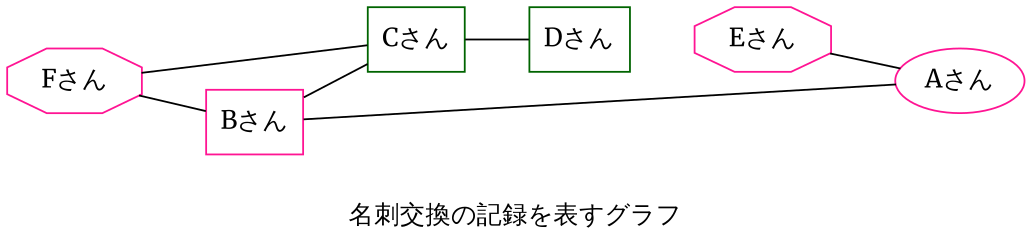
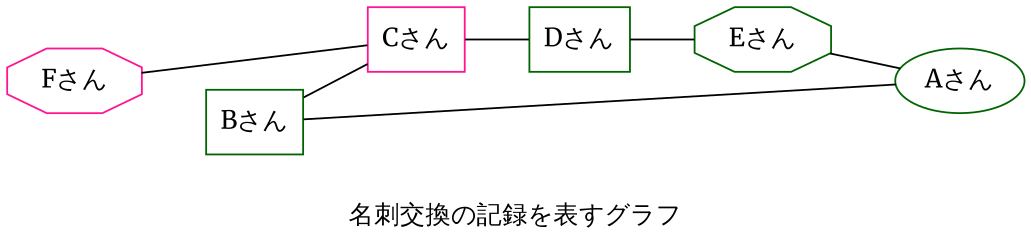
  graph {
    fontname=Merriweather
    label="名刺交換の記録を表すグラフ"
    rankdir=LR
    node [color=deeppink fontname=Merriweather shape=box]
    edge [fontname=Merriweather]
    "Fさん" [shape=octagon]
-   "Bさん"
-   "Cさん" [color=darkgreen]
-   "Eさん" [shape=octagon]
-   "Aさん" [shape=ellipse]
+   "Bさん" [color=darkgreen]
+   "Cさん"
+   "Eさん" [color=darkgreen shape=octagon]
+   "Aさん" [color=darkgreen shape=ellipse]
    "Dさん" [color=darkgreen]
-   "Fさん" -- "Bさん"
    "Bさん" -- "Cさん"
    "Cさん" -- "Fさん"
    "Cさん" -- "Dさん"
    "Eさん" -- "Aさん"
    "Aさん" -- "Bさん"
+   "Dさん" -- "Eさん"
  }
